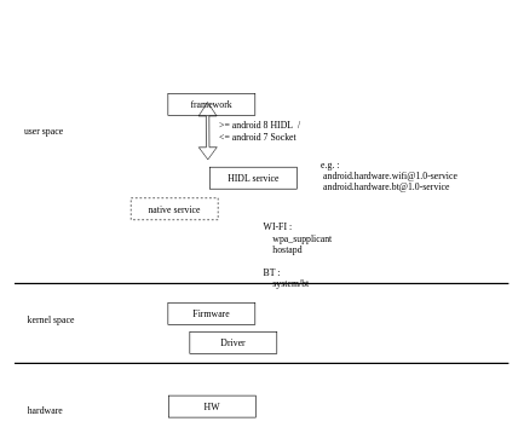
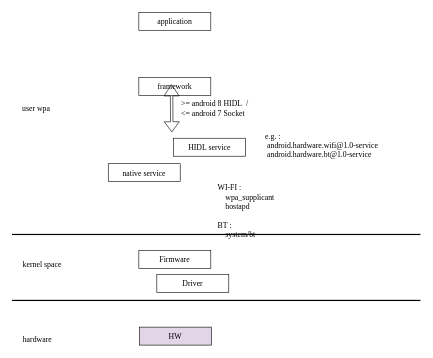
  <mxCell id="0" />
  <mxCell id="1" parent="0" />
- <mxCell id="2" value="HW" style="rounded=0;whiteSpace=wrap;html=1;fontSize=13;fontFamily=Comic Sans MS;" parent="1" vertex="1"><mxGeometry x="232" y="545" width="120" height="30" as="geometry" /></mxCell>
+ <mxCell id="2" value="HW" style="rounded=0;whiteSpace=wrap;html=1;fontSize=13;fontFamily=Comic Sans MS;fillColor=#e1d5e7;" parent="1" vertex="1"><mxGeometry x="232" y="545" width="120" height="30" as="geometry" /></mxCell>
  <mxCell id="3" value="Driver" style="rounded=0;whiteSpace=wrap;html=1;fontSize=13;fontFamily=Comic Sans MS;" parent="1" vertex="1"><mxGeometry x="261" y="457" width="120" height="30" as="geometry" /></mxCell>
  <mxCell id="4" value="Firmware" style="rounded=0;whiteSpace=wrap;html=1;fontSize=13;fontFamily=Comic Sans MS;" parent="1" vertex="1"><mxGeometry x="231" y="417" width="120" height="30" as="geometry" /></mxCell>
- <mxCell id="5" value="native service" style="rounded=0;whiteSpace=wrap;html=1;fontSize=13;fontFamily=Comic Sans MS;dashed=1;" parent="1" vertex="1"><mxGeometry x="180" y="272.5" width="120" height="30" as="geometry" /></mxCell>
+ <mxCell id="5" value="native service" style="rounded=0;whiteSpace=wrap;html=1;fontSize=13;fontFamily=Comic Sans MS;" parent="1" vertex="1"><mxGeometry x="180" y="272.5" width="120" height="30" as="geometry" /></mxCell>
  <mxCell id="6" value="framework" style="rounded=0;whiteSpace=wrap;html=1;fontSize=13;fontFamily=Comic Sans MS;" parent="1" vertex="1"><mxGeometry x="231" y="129" width="120" height="30" as="geometry" /></mxCell>
+ <mxCell id="7" value="application" style="rounded=0;whiteSpace=wrap;html=1;fontSize=13;fontFamily=Comic Sans MS;" parent="1" vertex="1"><mxGeometry x="231" y="20" width="120" height="30" as="geometry" /></mxCell>
  <mxCell id="8" value="&lt;div style=&quot;text-align: left&quot;&gt;&lt;span&gt;&lt;br&gt;&lt;/span&gt;&lt;/div&gt;&lt;div style=&quot;text-align: left&quot;&gt;&lt;span&gt;&lt;br&gt;&lt;/span&gt;&lt;/div&gt;&lt;div style=&quot;text-align: left&quot;&gt;&lt;span&gt;WI-FI :&lt;/span&gt;&lt;/div&gt;&lt;div style=&quot;text-align: left&quot;&gt;&lt;span&gt;&amp;nbsp; &amp;nbsp; wpa_supplicant&lt;/span&gt;&lt;/div&gt;&lt;div style=&quot;text-align: left&quot;&gt;&lt;span&gt;&amp;nbsp; &amp;nbsp; hostapd&lt;/span&gt;&lt;/div&gt;&lt;div style=&quot;text-align: left&quot;&gt;&lt;span&gt;&lt;br&gt;&lt;/span&gt;&lt;/div&gt;&lt;div style=&quot;text-align: left&quot;&gt;&lt;span&gt;BT :&lt;/span&gt;&lt;/div&gt;&lt;div style=&quot;text-align: left&quot;&gt;&lt;span&gt;&amp;nbsp; &amp;nbsp; system/bt&lt;/span&gt;&lt;/div&gt;" style="text;html=1;strokeColor=none;fillColor=none;align=center;verticalAlign=middle;whiteSpace=wrap;rounded=0;fontFamily=Comic Sans MS;fontSize=13;" parent="1" vertex="1"><mxGeometry x="330" y="297.5" width="160" height="77.5" as="geometry" /></mxCell>
  <mxCell id="9" value="" style="rounded=0;whiteSpace=wrap;html=1;fontFamily=Comic Sans MS;fontSize=13;fillColor=#080808;" parent="1" vertex="1"><mxGeometry y="390" width="680" height="1" as="geometry" x="20" /></mxCell>
  <mxCell id="10" value="" style="rounded=0;whiteSpace=wrap;html=1;fontFamily=Comic Sans MS;fontSize=13;fillColor=#080808;" parent="1" vertex="1"><mxGeometry y="500" width="680" height="1" as="geometry" x="20" /></mxCell>
  <mxCell id="11" value="hardware" style="text;html=1;strokeColor=none;fillColor=none;align=center;verticalAlign=middle;whiteSpace=wrap;rounded=0;fontFamily=Comic Sans MS;fontSize=13;" parent="1" vertex="1"><mxGeometry x="42" y="555" width="40" height="20" as="geometry" /></mxCell>
  <mxCell id="12" value="kernel space" style="text;html=1;strokeColor=none;fillColor=none;align=center;verticalAlign=middle;whiteSpace=wrap;rounded=0;fontFamily=Comic Sans MS;fontSize=13;" parent="1" vertex="1"><mxGeometry x="30" y="430" width="80" height="20" as="geometry" /></mxCell>
- <mxCell id="13" value="user space" style="text;html=1;strokeColor=none;fillColor=none;align=center;verticalAlign=middle;whiteSpace=wrap;rounded=0;fontFamily=Comic Sans MS;fontSize=13;" parent="1" vertex="1"><mxGeometry y="170" width="80" height="20" as="geometry" x="20" /></mxCell>
+ <mxCell id="13" value="user wpa" style="text;html=1;strokeColor=none;fillColor=none;align=center;verticalAlign=middle;whiteSpace=wrap;rounded=0;fontFamily=Comic Sans MS;fontSize=13;" parent="1" vertex="1"><mxGeometry y="170" width="80" height="20" as="geometry" x="20" /></mxCell>
  <mxCell id="14" value="HIDL service" style="rounded=0;whiteSpace=wrap;html=1;fontSize=13;fontFamily=Comic Sans MS;" parent="1" vertex="1"><mxGeometry x="289" y="230" width="120" height="30" as="geometry" /></mxCell>
  <mxCell id="15" value="&lt;div&gt;&lt;span&gt;e.g. :&lt;/span&gt;&lt;/div&gt;&lt;div&gt;&amp;nbsp;android.hardware.wifi@1.0-service&lt;/div&gt;&lt;div&gt;&amp;nbsp;android.hardware.bt@1.0-service&lt;br&gt;&lt;/div&gt;" style="text;html=1;strokeColor=none;fillColor=none;align=left;verticalAlign=middle;whiteSpace=wrap;rounded=0;fontFamily=Comic Sans MS;fontSize=13;" parent="1" vertex="1"><mxGeometry x="440" y="211.5" width="260" height="61" as="geometry" /></mxCell>
  <mxCell id="16" value="&amp;gt;= android 8 HIDL&amp;nbsp; /&lt;br&gt;&amp;lt;= android 7 Socket" style="shape=flexArrow;endArrow=classic;startArrow=classic;html=1;fontFamily=Comic Sans MS;fontSize=13;width=4;startSize=5.33;align=left;" parent="1" edge="1"><mxGeometry x="-0.002" y="-14" width="50" height="50" relative="1" as="geometry"><mxPoint x="286" y="220" as="sourcePoint" /><mxPoint x="285.5" y="140" as="targetPoint" /><mxPoint as="offset" /></mxGeometry></mxCell>
